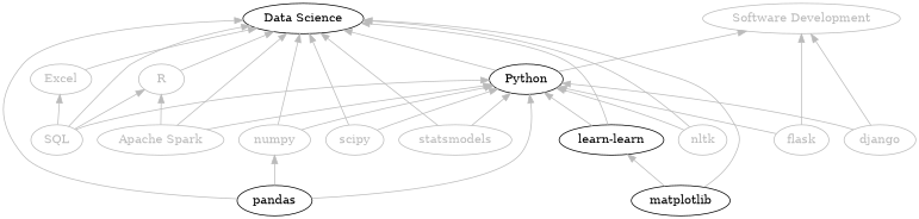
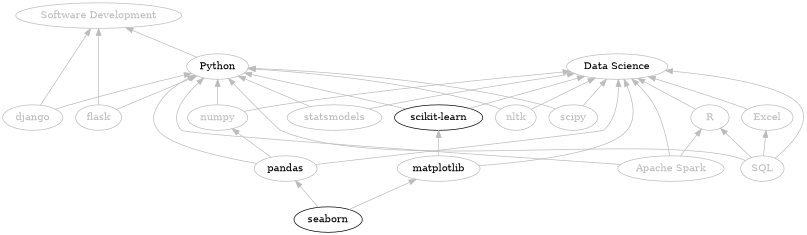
  digraph {
    rankdir=BT
    node [color="#bbbbbb" fontcolor="#bbbbbb"]
    edge [color="#bbbbbb"]
-   Python [color=black fontcolor=black]
-   "Data Science" [color=black fontcolor=black]
+   Python [fontcolor=black]
+   "Data Science" [fontcolor=black]
    "Software Development"
    R
    Excel
    SQL
-   pandas [color=black fontcolor=black]
+   pandas [fontcolor=black]
    numpy
-   matplotlib [color=black fontcolor=black]
-   "scikit-learn" [color=black fontcolor=black label="learn-learn"]
+   matplotlib [fontcolor=black]
+   "scikit-learn" [color=black fontcolor=black]
+   seaborn [color=black fontcolor=black]
    nltk
    "Apache Spark"
    scipy
    statsmodels
    flask
    django
-   Python -> "Data Science"
    Python -> "Software Development"
    R -> "Data Science"
    Excel -> "Data Science"
    SQL -> Python
    SQL -> "Data Science"
    SQL -> R
    SQL -> Excel
    pandas -> Python
    pandas -> "Data Science"
    pandas -> numpy
    numpy -> Python
    numpy -> "Data Science"
    matplotlib -> "Data Science"
    matplotlib -> "scikit-learn"
    "scikit-learn" -> Python
    "scikit-learn" -> "Data Science"
+   seaborn -> pandas
+   seaborn -> matplotlib
    nltk -> Python
    nltk -> "Data Science"
    "Apache Spark" -> Python
    "Apache Spark" -> "Data Science"
    "Apache Spark" -> R
    scipy -> Python
    scipy -> "Data Science"
    statsmodels -> Python
    statsmodels -> "Data Science"
    flask -> Python
    flask -> "Software Development"
    django -> Python
    django -> "Software Development"
  }
